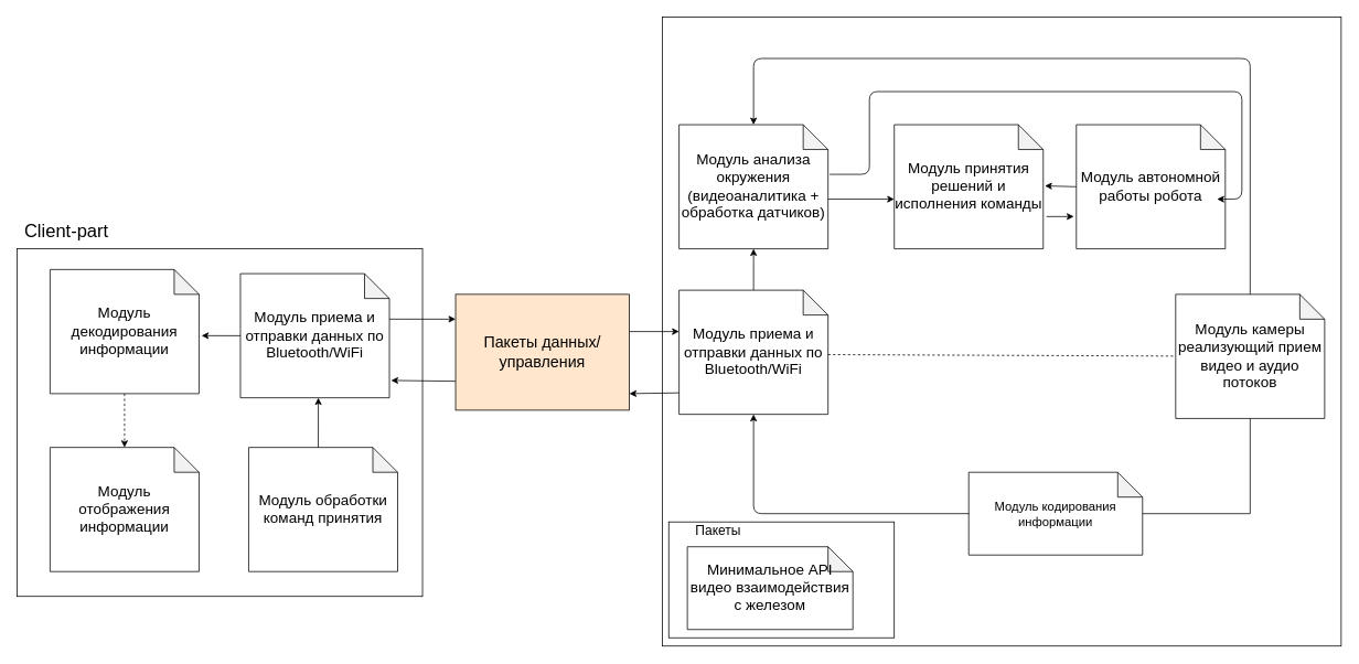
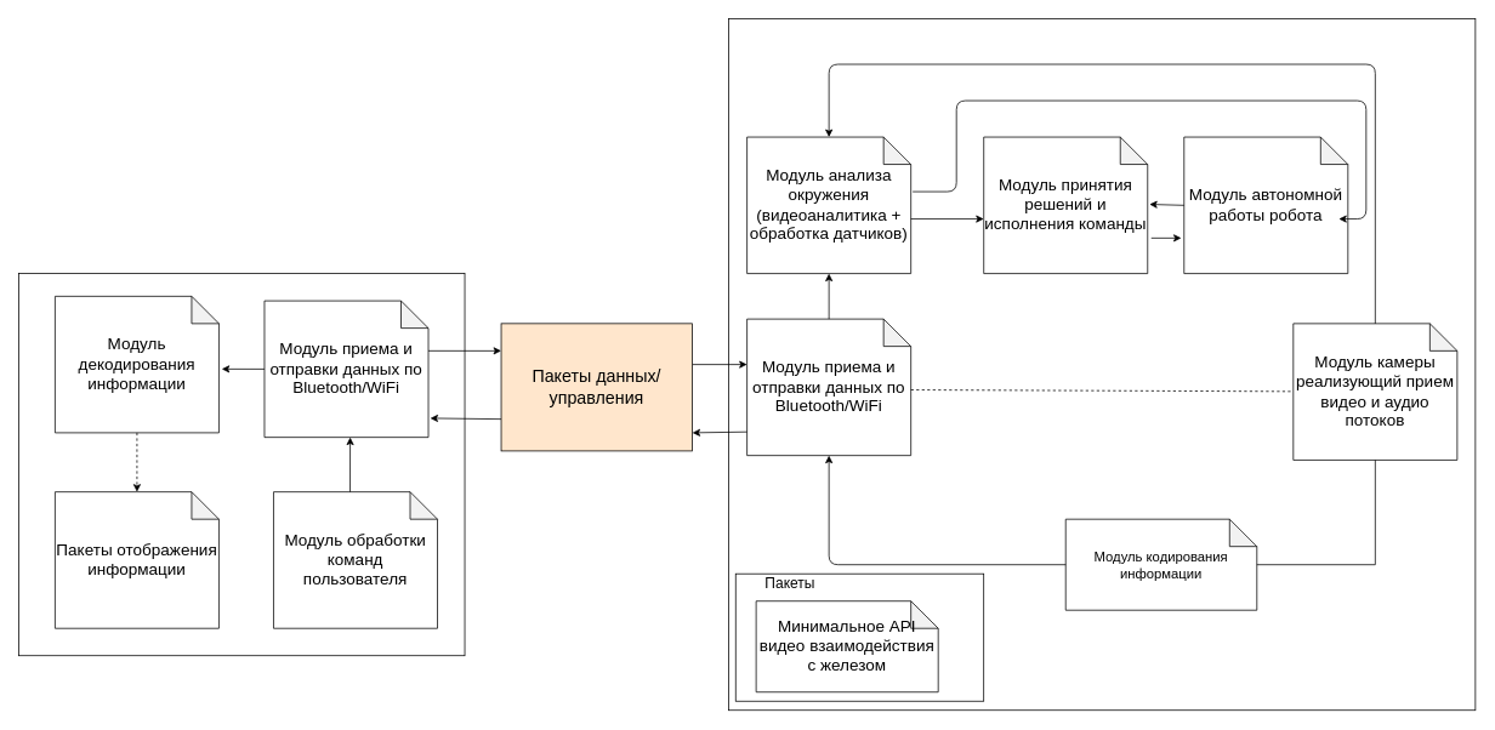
  <mxCell id="0" />
  <mxCell id="1" parent="0" />
  <mxCell id="2" value="" style="rounded=0;whiteSpace=wrap;html=1;" vertex="1" parent="1"><mxGeometry x="800" y="20" width="820" height="760" as="geometry" /></mxCell>
  <mxCell id="3" value="" style="rounded=0;whiteSpace=wrap;html=1;" vertex="1" parent="1"><mxGeometry x="20" y="300" width="490" height="420" as="geometry" /></mxCell>
- <mxCell id="4" value="&lt;font style=&quot;font-size: 22px&quot;&gt;Client-part&lt;/font&gt;" style="text;html=1;strokeColor=none;fillColor=none;align=center;verticalAlign=middle;whiteSpace=wrap;rounded=0;" vertex="1" parent="1"><mxGeometry x="20" y="270" width="120" height="20" as="geometry" /></mxCell>
  <mxCell id="5" value="" style="endArrow=classic;html=1;entryX=0;entryY=0.5;entryDx=0;entryDy=0;entryPerimeter=0;exitX=1;exitY=0.406;exitDx=0;exitDy=0;exitPerimeter=0;" edge="1" parent="1"><mxGeometry width="50" height="50" relative="1" as="geometry"><mxPoint x="470" y="384.96" as="sourcePoint" /><mxPoint x="550" y="385" as="targetPoint" /></mxGeometry></mxCell>
  <mxCell id="6" value="" style="endArrow=classic;html=1;exitX=0;exitY=0.5;exitDx=0;exitDy=0;exitPerimeter=0;entryX=1.008;entryY=0.869;entryDx=0;entryDy=0;entryPerimeter=0;" edge="1" parent="1"><mxGeometry width="50" height="50" relative="1" as="geometry"><mxPoint x="550" y="460" as="sourcePoint" /><mxPoint x="472.08" y="459.04" as="targetPoint" /></mxGeometry></mxCell>
  <mxCell id="7" value="&lt;font style=&quot;font-size: 18px&quot;&gt;Модуль приема и отправки данных по Bluetooth/WiFi&lt;/font&gt;" style="shape=note;whiteSpace=wrap;html=1;backgroundOutline=1;darkOpacity=0.05;" vertex="1" parent="1"><mxGeometry x="820" y="350" width="180" height="150" as="geometry" /></mxCell>
  <mxCell id="8" value="" style="endArrow=classic;html=1;exitX=0;exitY=0;exitDx=210;exitDy=50;exitPerimeter=0;" edge="1" parent="1"><mxGeometry width="50" height="50" relative="1" as="geometry"><mxPoint x="760" y="400" as="sourcePoint" /><mxPoint x="820" y="400" as="targetPoint" /></mxGeometry></mxCell>
  <mxCell id="9" value="" style="endArrow=classic;html=1;exitX=0;exitY=0.827;exitDx=0;exitDy=0;exitPerimeter=0;entryX=0;entryY=0;entryDx=210;entryDy=50;entryPerimeter=0;" edge="1" parent="1" source="7"><mxGeometry width="50" height="50" relative="1" as="geometry"><mxPoint x="840" y="450" as="sourcePoint" /><mxPoint x="760" y="475" as="targetPoint" /></mxGeometry></mxCell>
  <mxCell id="10" value="&lt;font style=&quot;font-size: 18px&quot;&gt;Модуль камеры &lt;/font&gt;&lt;font style=&quot;font-size: 18px&quot;&gt;реализующий прием видео и аудио потоков &lt;/font&gt;" style="shape=note;whiteSpace=wrap;html=1;backgroundOutline=1;darkOpacity=0.05;" vertex="1" parent="1"><mxGeometry x="1420" y="355" width="180" height="150" as="geometry" /></mxCell>
  <mxCell id="11" value="" style="endArrow=none;html=1;entryX=0.5;entryY=1;entryDx=0;entryDy=0;entryPerimeter=0;" edge="1" parent="1" target="10"><mxGeometry width="50" height="50" relative="1" as="geometry"><mxPoint x="1510" y="620" as="sourcePoint" /><mxPoint x="890" y="400" as="targetPoint" /></mxGeometry></mxCell>
  <mxCell id="12" value="&lt;font style=&quot;font-size: 15px&quot;&gt;Модуль кодирования информации&lt;br&gt;&lt;/font&gt;" style="shape=note;whiteSpace=wrap;html=1;backgroundOutline=1;darkOpacity=0.05;" vertex="1" parent="1"><mxGeometry x="1170" y="570" width="210" height="100" as="geometry" /></mxCell>
  <mxCell id="13" value="" style="endArrow=none;html=1;" edge="1" parent="1" target="12"><mxGeometry width="50" height="50" relative="1" as="geometry"><mxPoint x="1510" y="620" as="sourcePoint" /><mxPoint x="910" y="620" as="targetPoint" /></mxGeometry></mxCell>
  <mxCell id="14" value="&lt;font style=&quot;font-size: 19px&quot;&gt;Пакеты данных/управления&lt;/font&gt;" style="rounded=0;whiteSpace=wrap;html=1;fillColor=#ffe6cc;" vertex="1" parent="1"><mxGeometry x="550" y="355" width="210" height="140" as="geometry" /></mxCell>
  <mxCell id="15" value="&lt;font style=&quot;font-size: 18px&quot;&gt;Модуль анализа окружения (видеоаналитика + обработка датчиков)&lt;br&gt;&lt;/font&gt;" style="shape=note;whiteSpace=wrap;html=1;backgroundOutline=1;darkOpacity=0.05;" vertex="1" parent="1"><mxGeometry x="820" y="150" width="180" height="150" as="geometry" /></mxCell>
  <mxCell id="16" value="" style="endArrow=classic;html=1;exitX=0.5;exitY=0;exitDx=0;exitDy=0;exitPerimeter=0;entryX=0.5;entryY=1;entryDx=0;entryDy=0;entryPerimeter=0;" edge="1" parent="1" source="7" target="15"><mxGeometry width="50" height="50" relative="1" as="geometry"><mxPoint x="840" y="450" as="sourcePoint" /><mxPoint x="890" y="400" as="targetPoint" /></mxGeometry></mxCell>
  <mxCell id="17" value="" style="endArrow=classic;html=1;exitX=0;exitY=0;exitDx=180;exitDy=90;exitPerimeter=0;entryX=0;entryY=0.6;entryDx=0;entryDy=0;entryPerimeter=0;" edge="1" parent="1" source="15" target="18"><mxGeometry width="50" height="50" relative="1" as="geometry"><mxPoint x="840" y="450" as="sourcePoint" /><mxPoint x="1080" y="240" as="targetPoint" /></mxGeometry></mxCell>
  <mxCell id="18" value="&lt;font style=&quot;font-size: 18px&quot;&gt;Модуль принятия решений и исполнения команды&lt;br&gt;&lt;/font&gt;" style="shape=note;whiteSpace=wrap;html=1;backgroundOutline=1;darkOpacity=0.05;" vertex="1" parent="1"><mxGeometry x="1080" y="150" width="180" height="150" as="geometry" /></mxCell>
  <mxCell id="19" value="" style="endArrow=none;dashed=1;html=1;exitX=1;exitY=0.519;exitDx=0;exitDy=0;exitPerimeter=0;" edge="1" parent="1" source="7" target="10"><mxGeometry width="50" height="50" relative="1" as="geometry"><mxPoint x="840" y="450" as="sourcePoint" /><mxPoint x="890" y="400" as="targetPoint" /></mxGeometry></mxCell>
  <mxCell id="20" value="" style="endArrow=classic;html=1;exitX=0.5;exitY=0;exitDx=0;exitDy=0;exitPerimeter=0;entryX=0.5;entryY=0;entryDx=0;entryDy=0;entryPerimeter=0;" edge="1" parent="1" source="10" target="15"><mxGeometry width="50" height="50" relative="1" as="geometry"><mxPoint x="840" y="450" as="sourcePoint" /><mxPoint x="890" y="400" as="targetPoint" /><Array as="points"><mxPoint x="1510" y="70" /><mxPoint x="910" y="70" /></Array></mxGeometry></mxCell>
  <mxCell id="21" value="&lt;font style=&quot;font-size: 18px&quot;&gt;Модуль автономной работы робота&lt;br&gt;&lt;/font&gt;" style="shape=note;whiteSpace=wrap;html=1;backgroundOutline=1;darkOpacity=0.05;" vertex="1" parent="1"><mxGeometry x="1300" y="150" width="180" height="150" as="geometry" /></mxCell>
  <mxCell id="22" value="" style="endArrow=classic;html=1;exitX=0;exitY=0.5;exitDx=0;exitDy=0;exitPerimeter=0;entryX=1.011;entryY=0.493;entryDx=0;entryDy=0;entryPerimeter=0;" edge="1" parent="1" source="21" target="18"><mxGeometry width="50" height="50" relative="1" as="geometry"><mxPoint x="840" y="450" as="sourcePoint" /><mxPoint x="890" y="400" as="targetPoint" /></mxGeometry></mxCell>
  <mxCell id="23" value="" style="endArrow=classic;html=1;entryX=-0.017;entryY=0.74;entryDx=0;entryDy=0;entryPerimeter=0;exitX=1.022;exitY=0.74;exitDx=0;exitDy=0;exitPerimeter=0;" edge="1" parent="1" source="18" target="21"><mxGeometry width="50" height="50" relative="1" as="geometry"><mxPoint x="840" y="450" as="sourcePoint" /><mxPoint x="890" y="400" as="targetPoint" /></mxGeometry></mxCell>
  <mxCell id="24" value="" style="endArrow=classic;html=1;exitX=1.011;exitY=0.4;exitDx=0;exitDy=0;exitPerimeter=0;" edge="1" parent="1" source="15"><mxGeometry width="50" height="50" relative="1" as="geometry"><mxPoint x="840" y="450" as="sourcePoint" /><mxPoint x="1470" y="240" as="targetPoint" /><Array as="points"><mxPoint x="1050" y="210" /><mxPoint x="1050" y="110" /><mxPoint x="1500" y="110" /><mxPoint x="1500" y="240" /></Array></mxGeometry></mxCell>
  <mxCell id="25" value="" style="endArrow=classic;html=1;entryX=0.5;entryY=1;entryDx=0;entryDy=0;entryPerimeter=0;exitX=0;exitY=0.5;exitDx=0;exitDy=0;exitPerimeter=0;" edge="1" parent="1" source="12" target="7"><mxGeometry width="50" height="50" relative="1" as="geometry"><mxPoint x="840" y="450" as="sourcePoint" /><mxPoint x="890" y="400" as="targetPoint" /><Array as="points"><mxPoint x="910" y="620" /></Array></mxGeometry></mxCell>
  <mxCell id="26" value="&lt;font style=&quot;font-size: 18px&quot;&gt;Модуль приема и отправки данных по Bluetooth/WiFi&lt;/font&gt;" style="shape=note;whiteSpace=wrap;html=1;backgroundOutline=1;darkOpacity=0.05;" vertex="1" parent="1"><mxGeometry x="290" y="330" width="180" height="150" as="geometry" /></mxCell>
  <mxCell id="27" value="&lt;font style=&quot;font-size: 18px&quot;&gt;Модуль декодирования информации&lt;br&gt;&lt;/font&gt;" style="shape=note;whiteSpace=wrap;html=1;backgroundOutline=1;darkOpacity=0.05;" vertex="1" parent="1"><mxGeometry x="60" y="325" width="180" height="150" as="geometry" /></mxCell>
  <mxCell id="28" value="" style="endArrow=classic;html=1;exitX=0;exitY=0.5;exitDx=0;exitDy=0;exitPerimeter=0;entryX=1.017;entryY=0.533;entryDx=0;entryDy=0;entryPerimeter=0;" edge="1" parent="1" source="26" target="27"><mxGeometry width="50" height="50" relative="1" as="geometry"><mxPoint x="650" y="480" as="sourcePoint" /><mxPoint x="243" y="409" as="targetPoint" /></mxGeometry></mxCell>
- <mxCell id="29" value="&lt;font style=&quot;font-size: 18px&quot;&gt;Модуль обработки команд принятия&lt;/font&gt;" style="shape=note;whiteSpace=wrap;html=1;backgroundOutline=1;darkOpacity=0.05;" vertex="1" parent="1"><mxGeometry x="300" y="540" width="180" height="150" as="geometry" /></mxCell>
+ <mxCell id="29" value="&lt;font style=&quot;font-size: 18px&quot;&gt;Модуль обработки команд пользователя&lt;/font&gt;" style="shape=note;whiteSpace=wrap;html=1;backgroundOutline=1;darkOpacity=0.05;" vertex="1" parent="1"><mxGeometry x="300" y="540" width="180" height="150" as="geometry" /></mxCell>
  <mxCell id="30" value="" style="endArrow=classic;html=1;exitX=0.467;exitY=0;exitDx=0;exitDy=0;exitPerimeter=0;entryX=0.523;entryY=1;entryDx=0;entryDy=0;entryPerimeter=0;" edge="1" parent="1" source="29" target="26"><mxGeometry width="50" height="50" relative="1" as="geometry"><mxPoint x="650" y="480" as="sourcePoint" /><mxPoint x="390" y="480" as="targetPoint" /></mxGeometry></mxCell>
  <mxCell id="31" style="edgeStyle=orthogonalEdgeStyle;rounded=0;orthogonalLoop=1;jettySize=auto;html=1;exitX=0.5;exitY=1;exitDx=0;exitDy=0;exitPerimeter=0;" edge="1" parent="1" source="26" target="26"><mxGeometry relative="1" as="geometry" /></mxCell>
- <mxCell id="32" value="&lt;font style=&quot;font-size: 18px&quot;&gt;Модуль отображения информации&lt;br&gt;&lt;/font&gt;" style="shape=note;whiteSpace=wrap;html=1;backgroundOutline=1;darkOpacity=0.05;" vertex="1" parent="1"><mxGeometry x="60" y="540" width="180" height="150" as="geometry" /></mxCell>
+ <mxCell id="32" value="&lt;font style=&quot;font-size: 18px&quot;&gt;Пакеты отображения информации&lt;br&gt;&lt;/font&gt;" style="shape=note;whiteSpace=wrap;html=1;backgroundOutline=1;darkOpacity=0.05;" vertex="1" parent="1"><mxGeometry x="60" y="540" width="180" height="150" as="geometry" /></mxCell>
  <mxCell id="33" value="" style="endArrow=classic;html=1;exitX=0.5;exitY=1;exitDx=0;exitDy=0;exitPerimeter=0;dashed=1;" edge="1" parent="1" source="27" target="32"><mxGeometry width="50" height="50" relative="1" as="geometry"><mxPoint x="650" y="510" as="sourcePoint" /><mxPoint x="700" y="460" as="targetPoint" /></mxGeometry></mxCell>
  <mxCell id="34" value="" style="rounded=0;whiteSpace=wrap;html=1;" vertex="1" parent="1"><mxGeometry x="807.5" y="630" width="272.5" height="140" as="geometry" /></mxCell>
  <mxCell id="35" value="&lt;font style=&quot;font-size: 18px&quot;&gt;Минимальное API видео взаимодействия с железом&lt;/font&gt;" style="shape=note;whiteSpace=wrap;html=1;backgroundOutline=1;darkOpacity=0.05;" vertex="1" parent="1"><mxGeometry x="830" y="660" width="200" height="100" as="geometry" /></mxCell>
  <mxCell id="36" value="&lt;font style=&quot;font-size: 16px&quot;&gt;Пакеты&lt;/font&gt;" style="text;html=1;strokeColor=none;fillColor=none;align=center;verticalAlign=middle;whiteSpace=wrap;rounded=0;" vertex="1" parent="1"><mxGeometry x="830" y="630" width="75" height="20" as="geometry" /></mxCell>
